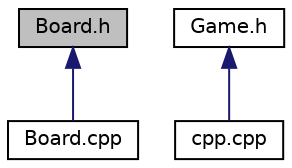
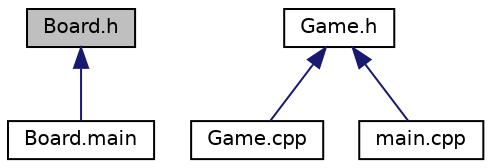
  digraph {
    node [color=black fillcolor=white fontname=Helvetica fontsize=10 shape=record style=filled]
    edge [color=midnightblue dir=back fontname=Helvetica fontsize=10 labelfontname=Helvetica labelfontsize=10 style=solid]
    n1 [fillcolor=grey75 fontcolor=black height=0.2 label="Board.h" width=0.4]
-   n2 [height=0.2 label="Board.cpp" width=0.4]
+   n2 [height=0.2 label="Board.main" width=0.4]
    n3 [height=0.2 label="Game.h" width=0.4]
-   n5 [height=0.2 label="cpp.cpp" width=0.4]
+   n4 [height=0.2 label="Game.cpp" width=0.4]
+   n5 [height=0.2 label="main.cpp" width=0.4]
    n1 -> n2
+   n3 -> n4
    n3 -> n5
  }
